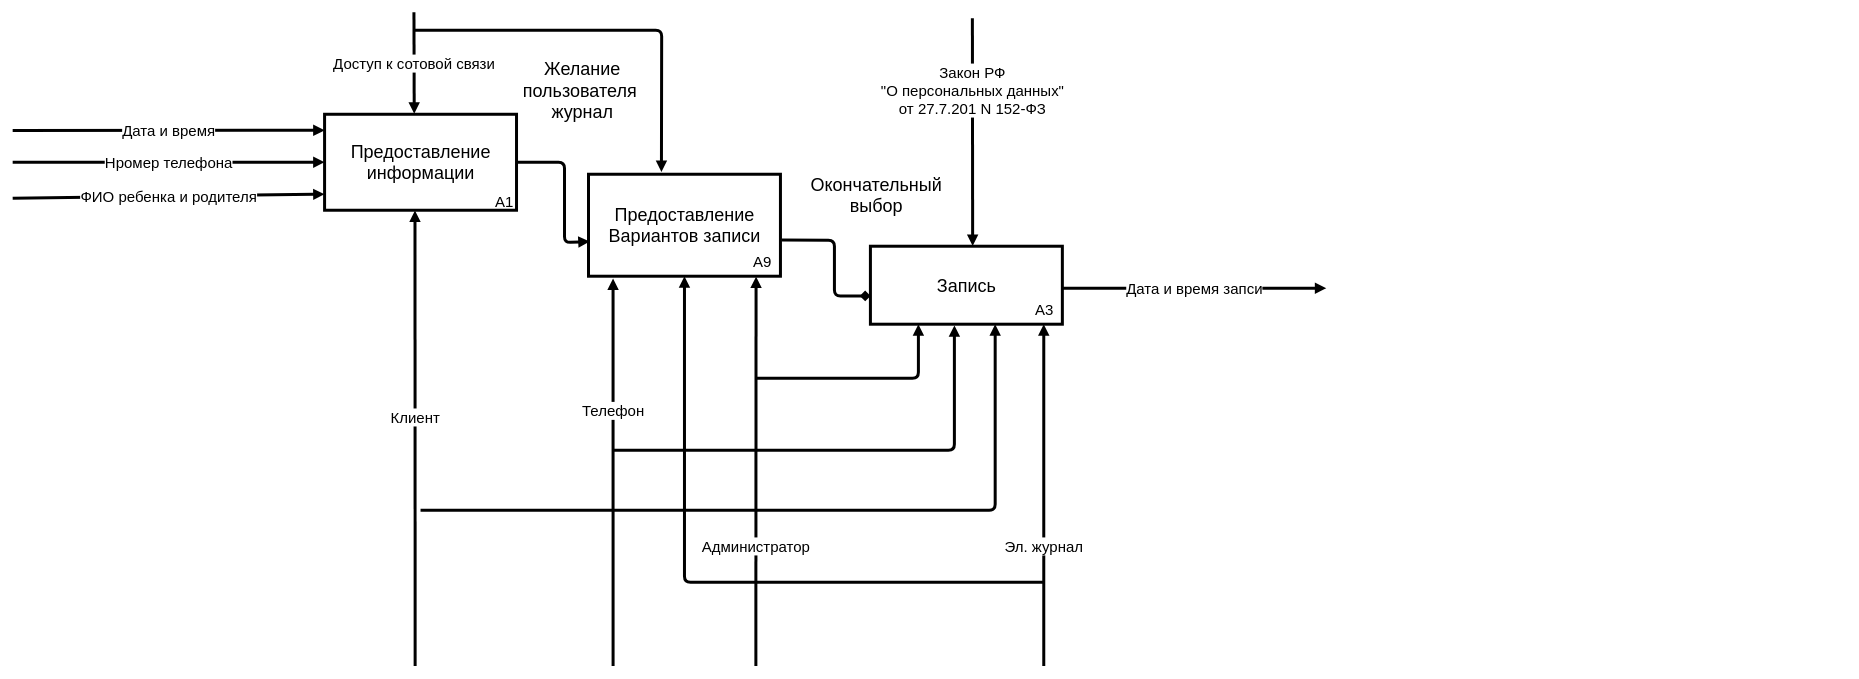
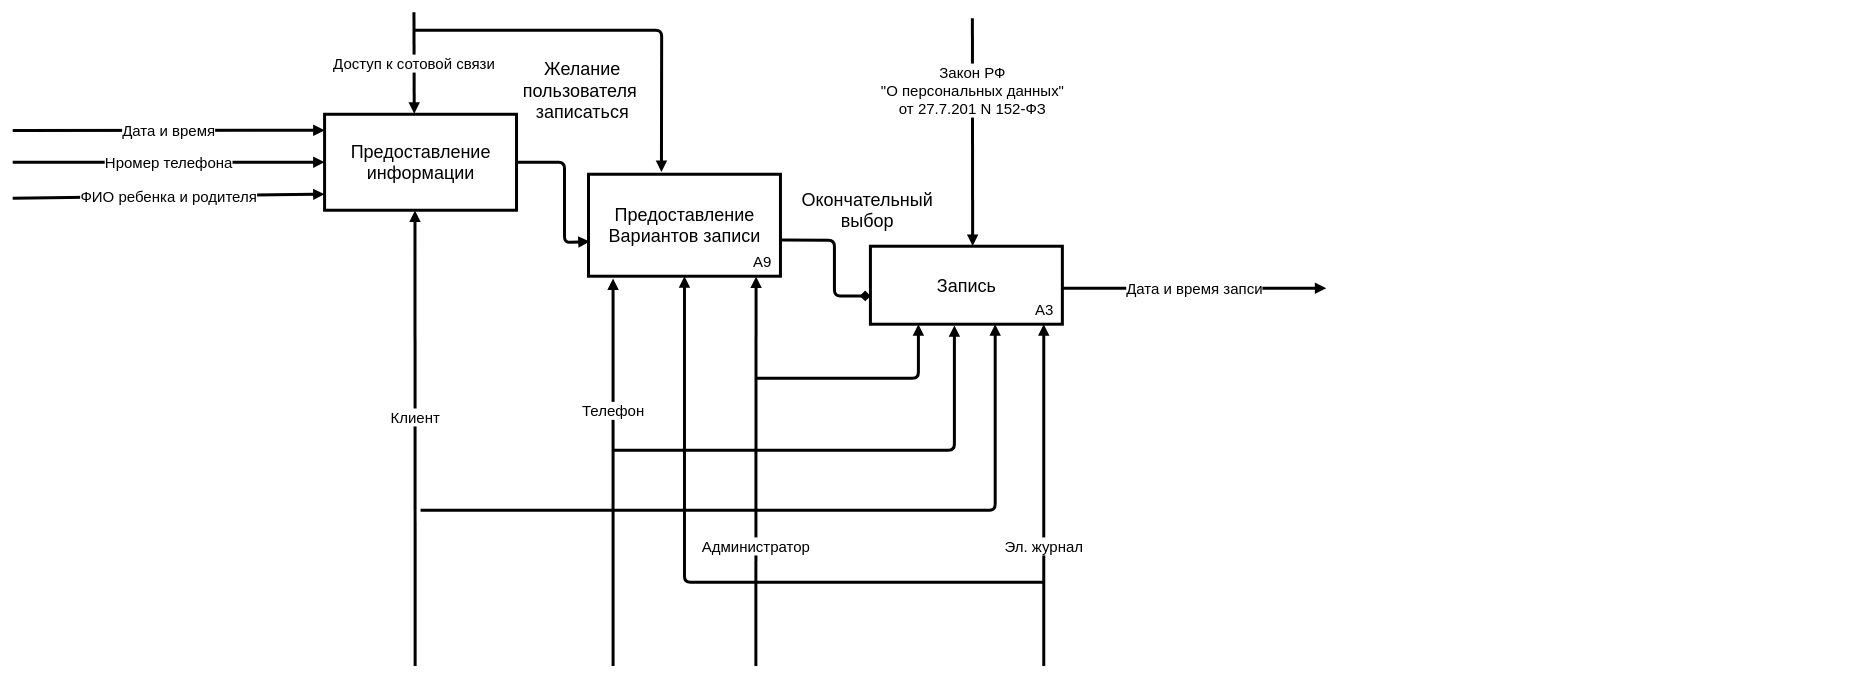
  <mxCell id="0" />
  <mxCell id="1" parent="0" />
  <mxCell id="2" style="edgeStyle=orthogonalEdgeStyle;rounded=0;orthogonalLoop=1;jettySize=auto;html=1;exitX=0.5;exitY=1;exitDx=0;exitDy=0;targetPerimeterSpacing=0;strokeWidth=5;" parent="1" edge="1"><mxGeometry relative="1" as="geometry"><mxPoint x="3076" y="730" as="sourcePoint" /><mxPoint x="3076" y="730" as="targetPoint" /></mxGeometry></mxCell>
  <mxCell id="3" value="&lt;font style=&quot;font-size: 30px&quot;&gt;Предоставление&lt;br&gt;информации&lt;br&gt;&lt;/font&gt;" style="html=1;strokeWidth=5;" parent="1" vertex="1"><mxGeometry x="540" y="190" width="320" height="160" as="geometry" /></mxCell>
  <mxCell id="4" value="&lt;font style=&quot;font-size: 25px&quot;&gt;Клиент&lt;/font&gt;" style="endArrow=block;endFill=1;endSize=6;html=1;strokeWidth=5;entryX=0.471;entryY=1.003;entryDx=0;entryDy=0;entryPerimeter=0;" parent="1" target="3" edge="1"><mxGeometry x="0.092" width="100" relative="1" as="geometry"><mxPoint x="691" y="1110" as="sourcePoint" /><mxPoint x="690" y="280" as="targetPoint" /><mxPoint as="offset" /></mxGeometry></mxCell>
  <mxCell id="5" value="&lt;font&gt;&lt;font style=&quot;font-size: 25px&quot;&gt;Доступ к сотовой связи&lt;/font&gt;&lt;br&gt;&lt;/font&gt;" style="endArrow=block;endFill=1;endSize=6;html=1;strokeWidth=5;entryX=0.467;entryY=-0.006;entryDx=0;entryDy=0;entryPerimeter=0;" parent="1" target="3" edge="1"><mxGeometry width="100" relative="1" as="geometry"><mxPoint x="689" y="20" as="sourcePoint" /><mxPoint x="690" y="220" as="targetPoint" /></mxGeometry></mxCell>
  <mxCell id="6" value="&lt;font&gt;&lt;font style=&quot;font-size: 25px&quot;&gt;Дата и время&lt;/font&gt;&lt;br&gt;&lt;/font&gt;" style="endArrow=block;endFill=1;endSize=6;html=1;strokeWidth=5;entryX=0;entryY=0.167;entryDx=0;entryDy=0;entryPerimeter=0;" parent="1" target="3" edge="1"><mxGeometry width="100" relative="1" as="geometry"><mxPoint x="20" y="217" as="sourcePoint" /><mxPoint x="530" y="250" as="targetPoint" /></mxGeometry></mxCell>
  <mxCell id="7" value="&lt;font&gt;&lt;font style=&quot;font-size: 25px&quot;&gt;Нромер телефона&lt;/font&gt;&lt;br&gt;&lt;/font&gt;" style="endArrow=block;endFill=1;endSize=6;html=1;strokeWidth=5;entryX=0;entryY=0.5;entryDx=0;entryDy=0;" parent="1" target="3" edge="1"><mxGeometry width="100" relative="1" as="geometry"><mxPoint x="20" y="270" as="sourcePoint" /><mxPoint x="530" y="289.29" as="targetPoint" /></mxGeometry></mxCell>
  <mxCell id="8" value="&lt;font&gt;&lt;font style=&quot;font-size: 25px&quot;&gt;ФИО ребенка и родителя&lt;/font&gt;&lt;br&gt;&lt;/font&gt;" style="endArrow=block;endFill=1;endSize=6;html=1;strokeWidth=5;entryX=0;entryY=0.833;entryDx=0;entryDy=0;entryPerimeter=0;" parent="1" target="3" edge="1"><mxGeometry width="100" relative="1" as="geometry"><mxPoint x="20" y="330" as="sourcePoint" /><mxPoint x="530" y="330" as="targetPoint" /></mxGeometry></mxCell>
- <mxCell id="9" value="&lt;font style=&quot;font-size: 25px&quot;&gt;A1&lt;/font&gt;" style="text;html=1;strokeColor=none;fillColor=none;align=center;verticalAlign=middle;whiteSpace=wrap;rounded=0;" parent="1" vertex="1"><mxGeometry x="820" y="320" width="40" height="30" as="geometry" /></mxCell>
  <mxCell id="10" value="&lt;font style=&quot;font-size: 30px&quot;&gt;Предоставление&lt;br&gt;Вариантов записи&lt;br&gt;&lt;/font&gt;" style="html=1;strokeWidth=5;" parent="1" vertex="1"><mxGeometry x="980" y="290" width="320" height="170" as="geometry" /></mxCell>
  <mxCell id="11" value="&lt;font style=&quot;font-size: 20px&quot;&gt;&lt;br&gt;&lt;/font&gt;" style="endArrow=block;endFill=1;endSize=6;html=1;strokeWidth=5;entryX=0.006;entryY=0.659;entryDx=0;entryDy=0;entryPerimeter=0;" parent="1" target="10" edge="1"><mxGeometry x="0.642" y="-166" width="100" relative="1" as="geometry"><mxPoint x="860" y="270" as="sourcePoint" /><mxPoint x="960" y="386" as="targetPoint" /><Array as="points"><mxPoint x="940" y="270" /><mxPoint x="940" y="404" /></Array><mxPoint x="-100" y="-34" as="offset" /></mxGeometry></mxCell>
  <mxCell id="12" value="&lt;font style=&quot;font-size: 25px&quot;&gt;A9&lt;/font&gt;" style="text;html=1;strokeColor=none;fillColor=none;align=center;verticalAlign=middle;whiteSpace=wrap;rounded=0;" parent="1" vertex="1"><mxGeometry x="1250" y="420" width="40" height="30" as="geometry" /></mxCell>
  <mxCell id="13" value="&lt;span style=&quot;font-size: 25px&quot;&gt;Администратор&lt;/span&gt;" style="endArrow=block;endFill=1;endSize=6;html=1;strokeWidth=5;entryX=0.873;entryY=1.004;entryDx=0;entryDy=0;entryPerimeter=0;" parent="1" target="10" edge="1"><mxGeometry x="-0.384" width="100" relative="1" as="geometry"><mxPoint x="1259" y="1110" as="sourcePoint" /><mxPoint x="1260" y="470" as="targetPoint" /><mxPoint as="offset" /></mxGeometry></mxCell>
  <mxCell id="14" value="&lt;font style=&quot;font-size: 25px&quot;&gt;Телефон&lt;/font&gt;" style="endArrow=block;endFill=1;endSize=6;html=1;strokeWidth=5;entryX=0.128;entryY=1.022;entryDx=0;entryDy=0;entryPerimeter=0;" parent="1" target="10" edge="1"><mxGeometry x="0.318" width="100" relative="1" as="geometry"><mxPoint x="1021" y="1110" as="sourcePoint" /><mxPoint x="1060" y="470" as="targetPoint" /><mxPoint as="offset" /></mxGeometry></mxCell>
  <mxCell id="15" value="&lt;font style=&quot;font-size: 30px&quot;&gt;Запись&lt;br&gt;&lt;/font&gt;" style="html=1;strokeWidth=5;" parent="1" vertex="1"><mxGeometry x="1450" y="410" width="320" height="130" as="geometry" /></mxCell>
  <mxCell id="16" value="&lt;span style=&quot;font-size: 20px&quot;&gt;&lt;br&gt;&lt;/span&gt;" style="endArrow=diamond;endFill=1;endSize=6;html=1;strokeWidth=5;exitX=1.006;exitY=0.646;exitDx=0;exitDy=0;exitPerimeter=0;entryX=0.001;entryY=0.637;entryDx=0;entryDy=0;entryPerimeter=0;" parent="1" source="10" target="15" edge="1"><mxGeometry width="100" relative="1" as="geometry"><mxPoint x="1360.64" y="529.74" as="sourcePoint" /><mxPoint x="1420" y="360" as="targetPoint" /><Array as="points"><mxPoint x="1390" y="400" /><mxPoint x="1390" y="493" /></Array></mxGeometry></mxCell>
- <mxCell id="17" value="&lt;font style=&quot;font-size: 30px&quot;&gt;Окончательный выбор&lt;/font&gt;" style="text;html=1;strokeColor=none;fillColor=none;align=center;verticalAlign=middle;whiteSpace=wrap;rounded=0;" parent="1" vertex="1"><mxGeometry x="1360" y="290" width="200" height="70" as="geometry" /></mxCell>
+ <mxCell id="17" value="&lt;font style=&quot;font-size: 30px&quot;&gt;Окончательный выбор&lt;/font&gt;" style="text;html=1;strokeColor=none;fillColor=none;align=center;verticalAlign=middle;whiteSpace=wrap;rounded=0;" parent="1" vertex="1"><mxGeometry x="1345" y="315" width="200" height="70" as="geometry" /></mxCell>
  <mxCell id="18" value="&lt;font style=&quot;font-size: 25px&quot;&gt;A3&lt;/font&gt;" style="text;html=1;strokeColor=none;fillColor=none;align=center;verticalAlign=middle;whiteSpace=wrap;rounded=0;" parent="1" vertex="1"><mxGeometry x="1720" y="500" width="40" height="30" as="geometry" /></mxCell>
  <mxCell id="19" value="" style="endArrow=block;endFill=1;endSize=6;html=1;strokeWidth=5;entryX=0.25;entryY=1;entryDx=0;entryDy=0;" parent="1" target="15" edge="1"><mxGeometry width="100" relative="1" as="geometry"><mxPoint x="1260" y="630" as="sourcePoint" /><mxPoint x="1640" y="630" as="targetPoint" /><Array as="points"><mxPoint x="1530" y="630" /></Array></mxGeometry></mxCell>
  <mxCell id="20" value="" style="endArrow=block;endFill=1;endSize=6;html=1;strokeWidth=5;" parent="1" edge="1"><mxGeometry width="100" relative="1" as="geometry"><mxPoint x="1020" y="750" as="sourcePoint" /><mxPoint x="1590" y="542" as="targetPoint" /><Array as="points"><mxPoint x="1590" y="750" /></Array></mxGeometry></mxCell>
  <mxCell id="21" value="" style="endArrow=block;endFill=1;endSize=6;html=1;strokeWidth=5;entryX=0.65;entryY=1;entryDx=0;entryDy=0;entryPerimeter=0;" parent="1" target="15" edge="1"><mxGeometry width="100" relative="1" as="geometry"><mxPoint x="700" y="850" as="sourcePoint" /><mxPoint x="1318.08" y="630" as="targetPoint" /><Array as="points"><mxPoint x="1658" y="850" /></Array></mxGeometry></mxCell>
  <mxCell id="22" value="&lt;font style=&quot;font-size: 25px&quot;&gt;Эл. журнал&lt;/font&gt;" style="endArrow=block;endFill=1;endSize=6;html=1;strokeWidth=5;entryX=0.128;entryY=1.022;entryDx=0;entryDy=0;entryPerimeter=0;" parent="1" edge="1"><mxGeometry x="-0.298" width="100" relative="1" as="geometry"><mxPoint x="1739" y="1110" as="sourcePoint" /><mxPoint x="1739" y="540" as="targetPoint" /><mxPoint as="offset" /></mxGeometry></mxCell>
  <mxCell id="23" value="&lt;font style=&quot;font-size: 20px&quot;&gt;&lt;br&gt;&lt;/font&gt;" style="endArrow=block;endFill=1;endSize=6;html=1;strokeWidth=5;entryX=0.38;entryY=-0.022;entryDx=0;entryDy=0;entryPerimeter=0;" parent="1" target="10" edge="1"><mxGeometry x="-0.222" y="-80" width="100" relative="1" as="geometry"><mxPoint x="690" y="50" as="sourcePoint" /><mxPoint x="1170" y="270" as="targetPoint" /><Array as="points"><mxPoint x="770" y="50" /><mxPoint x="1102" y="50" /></Array><mxPoint as="offset" /></mxGeometry></mxCell>
  <mxCell id="24" value="" style="endArrow=block;endFill=1;endSize=6;html=1;strokeWidth=5;entryX=0.5;entryY=1;entryDx=0;entryDy=0;" parent="1" target="10" edge="1"><mxGeometry width="100" relative="1" as="geometry"><mxPoint x="1740" y="970" as="sourcePoint" /><mxPoint x="1634" y="760" as="targetPoint" /><Array as="points"><mxPoint x="1140" y="970" /></Array></mxGeometry></mxCell>
- <mxCell id="25" value="&lt;span style=&quot;font-size: 30px&quot;&gt;Желание пользователя&amp;nbsp;&lt;br&gt;журнал&lt;br&gt;&lt;/span&gt;" style="text;html=1;strokeColor=none;fillColor=none;align=center;verticalAlign=middle;whiteSpace=wrap;rounded=0;" parent="1" vertex="1"><mxGeometry x="870" y="100" width="200" height="100" as="geometry" /></mxCell>
+ <mxCell id="25" value="&lt;span style=&quot;font-size: 30px&quot;&gt;Желание пользователя&amp;nbsp;&lt;br&gt;записаться&lt;br&gt;&lt;/span&gt;" style="text;html=1;strokeColor=none;fillColor=none;align=center;verticalAlign=middle;whiteSpace=wrap;rounded=0;" parent="1" vertex="1"><mxGeometry x="870" y="100" width="200" height="100" as="geometry" /></mxCell>
  <mxCell id="26" value="&lt;font style=&quot;font-size: 25px&quot;&gt;&lt;div&gt;Закон РФ&lt;/div&gt;&lt;div&gt;&quot;О персональных данных&quot;&lt;/div&gt;&lt;div&gt;от 27.7.201 N 152-ФЗ&lt;/div&gt;&lt;/font&gt;" style="endArrow=block;endFill=1;endSize=6;html=1;strokeWidth=5;entryX=0.467;entryY=-0.006;entryDx=0;entryDy=0;entryPerimeter=0;" parent="1" edge="1"><mxGeometry x="-0.368" width="100" relative="1" as="geometry"><mxPoint x="1620" y="30" as="sourcePoint" /><mxPoint x="1620.44" y="409.52" as="targetPoint" /><mxPoint as="offset" /></mxGeometry></mxCell>
  <mxCell id="27" value="&lt;font&gt;&lt;font style=&quot;font-size: 25px&quot;&gt;Дата и время запси&lt;/font&gt;&lt;br&gt;&lt;/font&gt;" style="endArrow=block;endFill=1;endSize=6;html=1;strokeWidth=5;" parent="1" edge="1"><mxGeometry width="100" relative="1" as="geometry"><mxPoint x="1770" y="480" as="sourcePoint" /><mxPoint x="2210" y="480" as="targetPoint" /></mxGeometry></mxCell>
